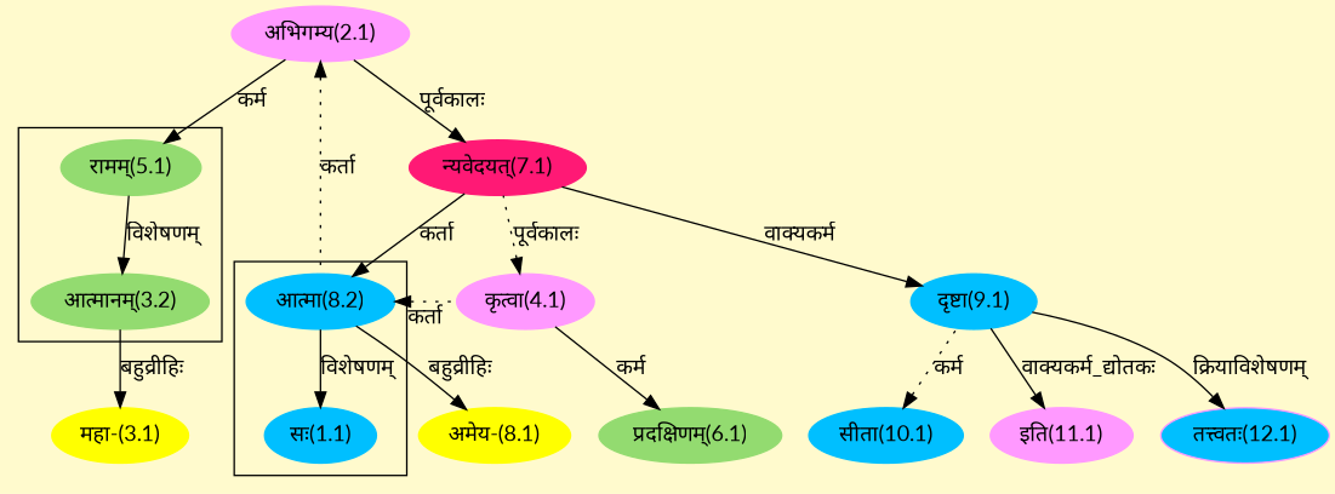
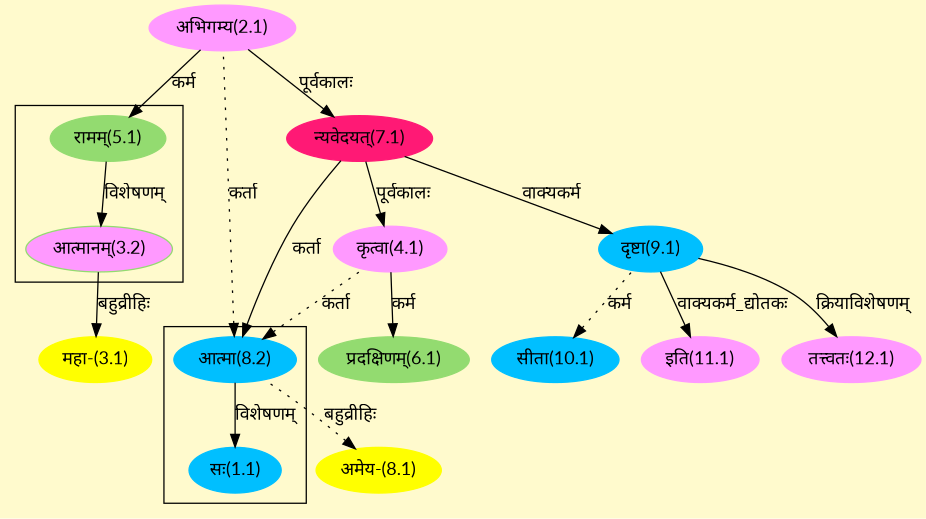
  digraph {
    bgcolor=lemonchiffon1
    compound=true
    fontname=Lato
    rankdir=BT
    node [color="#00BFFF" fontname=Lato style=filled]
    edge [dir=back fontname=Lato]
    n1 [label="सः(1.1)"]
    n2 [label="आत्मा(8.2)"]
-   n3 [color="#93DB70" label="आत्मानम्(3.2)"]
+   n3 [color="#93DB70" label="आत्मानम्(3.2)" fillcolor="#FF99FF"]
    n4 [color="#93DB70" label="रामम्(5.1)"]
    n5 [color="#FF99FF" label="अभिगम्य(2.1)"]
    n6 [color="#FF1975" label="न्यवेदयत्(7.1)"]
    n7 [color="#FF99FF" label="कृत्वा(4.1)"]
    n8 [color="#FFFF00" label="महा-(3.1)"]
    n9 [color="#93DB70" label="प्रदक्षिणम्(6.1)"]
    n10 [color="#FFFF00" label="अमेय-(8.1)"]
    n11 [label="दृष्टा(9.1)"]
    n12 [label="सीता(10.1)"]
    n13 [color="#FF99FF" label="इति(11.1)"]
-   n14 [color="#FF99FF" label="तत्त्वतः(12.1)" fillcolor="#00BFFF"]
+   n14 [color="#FF99FF" label="तत्त्वतः(12.1)"]
    subgraph cluster_1 {
      n1
      n2
    }
    subgraph cluster_2 {
      n3
      n4
    }
    n1 -> n2 [label="विशेषणम्"]
-   n5 -> n2 [label="कर्ता" style=dotted]
+   n2 -> n5 [label="कर्ता" style=dotted]
    n2 -> n6 [label="कर्ता"]
    n2 -> n7 [label="कर्ता" style=dotted]
    n3 -> n4 [label="विशेषणम्"]
    n4 -> n5 [label="कर्म"]
    n6 -> n5 [label="पूर्वकालः"]
-   n7 -> n6 [label="पूर्वकालः" style=dotted]
+   n7 -> n6 [label="पूर्वकालः"]
    n8 -> n3 [label="बहुव्रीहिः"]
    n9 -> n7 [label="कर्म"]
-   n10 -> n2 [label="बहुव्रीहिः"]
+   n10 -> n2 [label="बहुव्रीहिः" style=dotted]
    n11 -> n6 [label="वाक्यकर्म"]
    n12 -> n11 [label="कर्म" style=dotted]
    n13 -> n11 [label="वाक्यकर्म_द्योतकः"]
    n14 -> n11 [label="क्रियाविशेषणम्"]
  }
